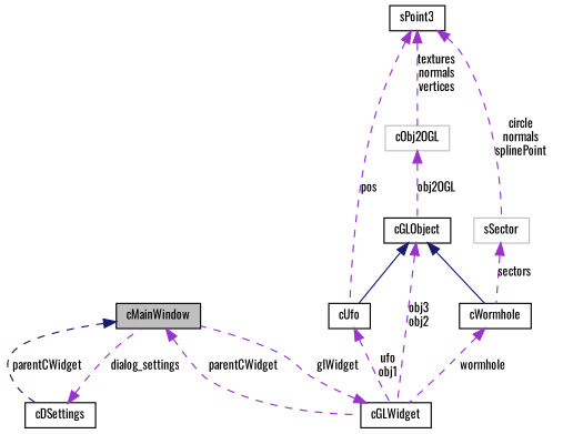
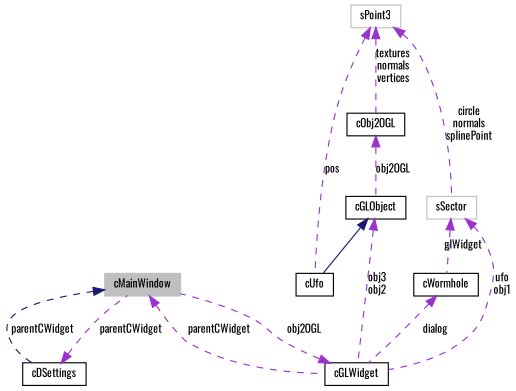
  digraph {
    fontname=Oswald
    node [color=black fillcolor=white fontname=Oswald fontsize=10 shape=record style=filled]
    edge [color=darkorchid3 dir=back fontname=Oswald fontsize=10 labelfontname=FreeSans labelfontsize=10 style=dashed]
-   n1 [fillcolor=grey75 fontcolor=black height=0.2 label=cMainWindow width=0.4]
+   n1 [color=grey75 fillcolor=grey75 fontcolor=black height=0.2 label=cMainWindow width=0.4]
    n2 [height=0.2 label=cGLWidget width=0.4]
    n3 [height=0.2 label=cDSettings width=0.4]
    n4 [height=0.2 label=cGLObject width=0.4]
    n5 [height=0.2 label=cUfo width=0.4]
    n6 [height=0.2 label=cWormhole width=0.4]
-   n7 [color=grey75 height=0.2 label=cObj2OGL width=0.4]
-   n8 [height=0.2 label=sPoint3 width=0.4]
+   n7 [height=0.2 label=cObj2OGL width=0.4]
+   n8 [color=grey75 height=0.2 label=sPoint3 width=0.4]
    n9 [color=grey75 height=0.2 label=sSector width=0.4]
    n1 -> n2 [label=parentCWidget]
    n1 -> n3 [color=midnightblue label=parentCWidget]
-   n2 -> n1 [label=glWidget]
-   n3 -> n1 [label=dialog_settings]
+   n2 -> n1 [label=obj2OGL]
+   n3 -> n1 [label=parentCWidget]
    n4 -> n2 [label="obj3\nobj2"]
    n4 -> n5 [color=midnightblue style=solid]
-   n4 -> n6 [color=midnightblue style=solid]
-   n5 -> n2 [label="ufo\nobj1"]
-   n6 -> n2 [label=wormhole]
+   n9 -> n2 [label="ufo\nobj1"]
+   n6 -> n2 [label=dialog]
    n7 -> n4 [label=obj2OGL]
    n8 -> n5 [label=pos]
    n8 -> n7 [label="textures\nnormals\nvertices"]
    n8 -> n9 [label="circle\nnormals\nsplinePoint"]
-   n9 -> n6 [label=sectors]
+   n9 -> n6 [label=glWidget]
  }
